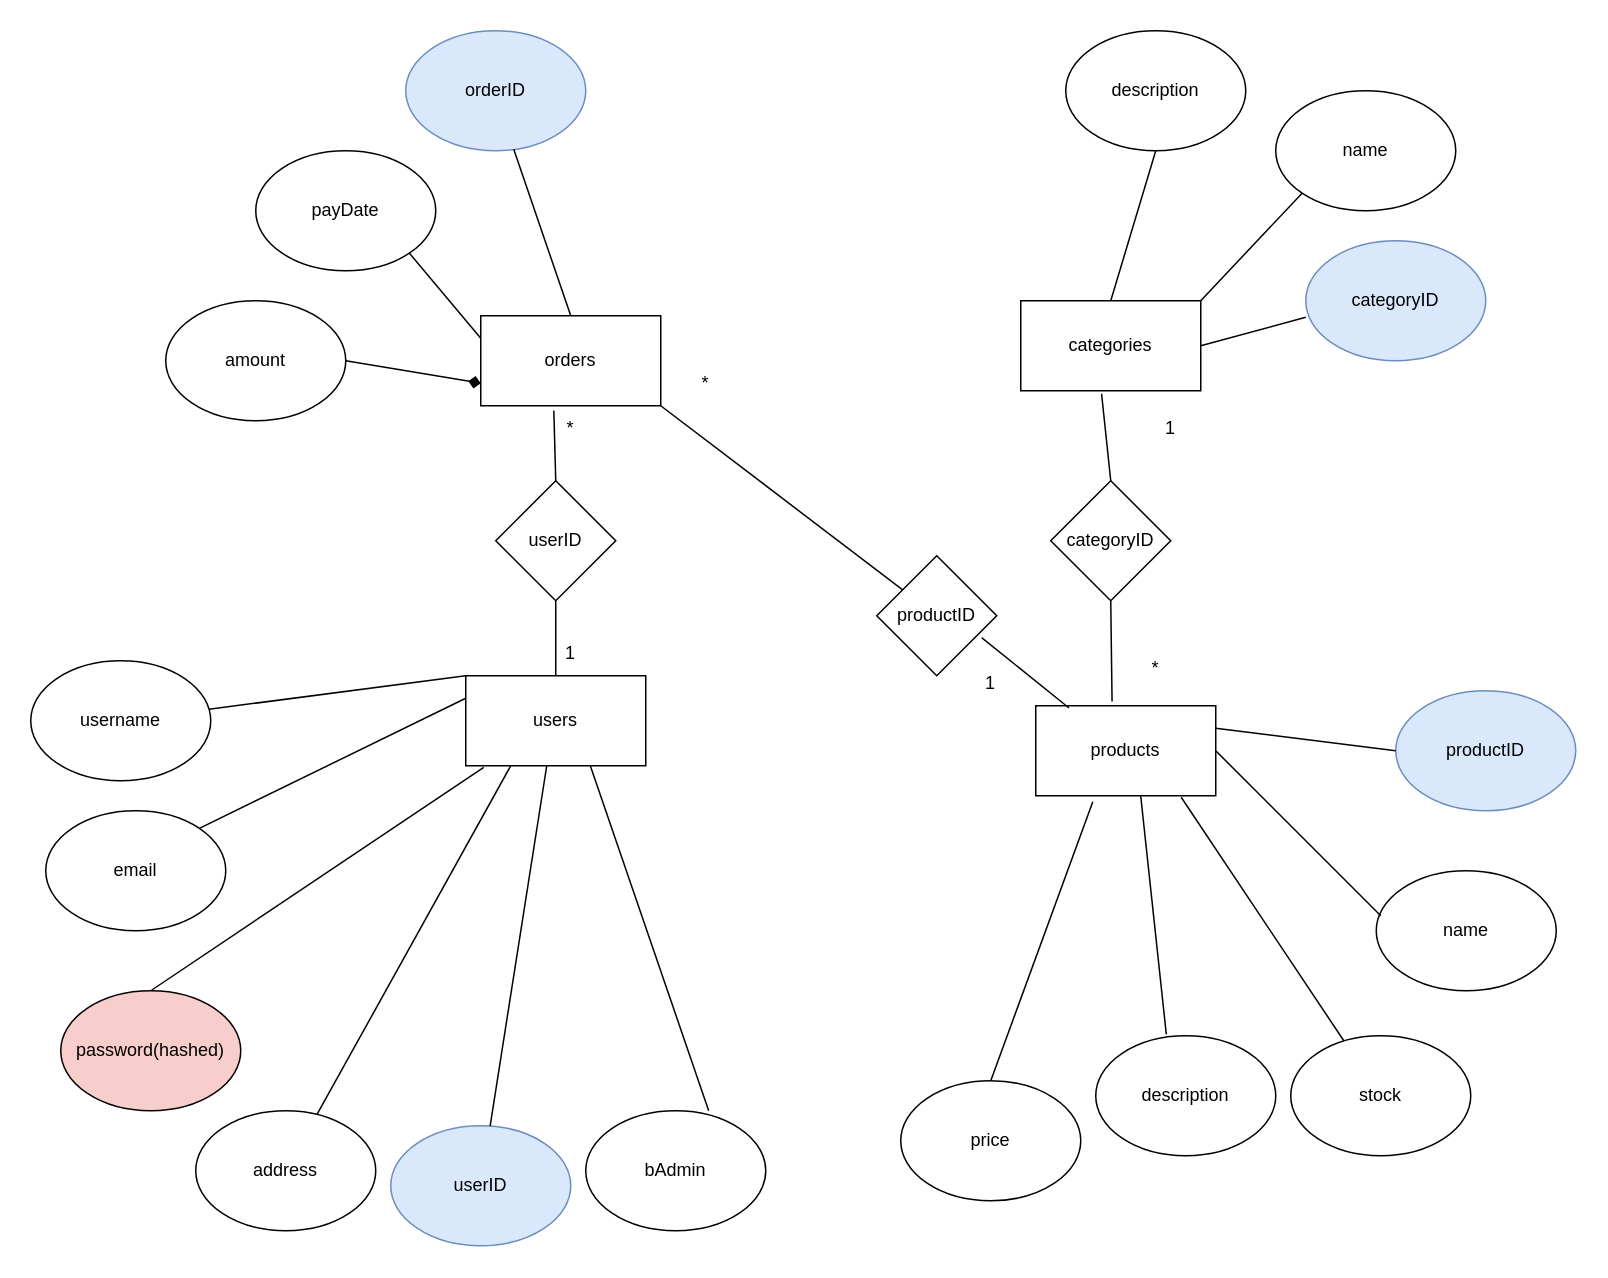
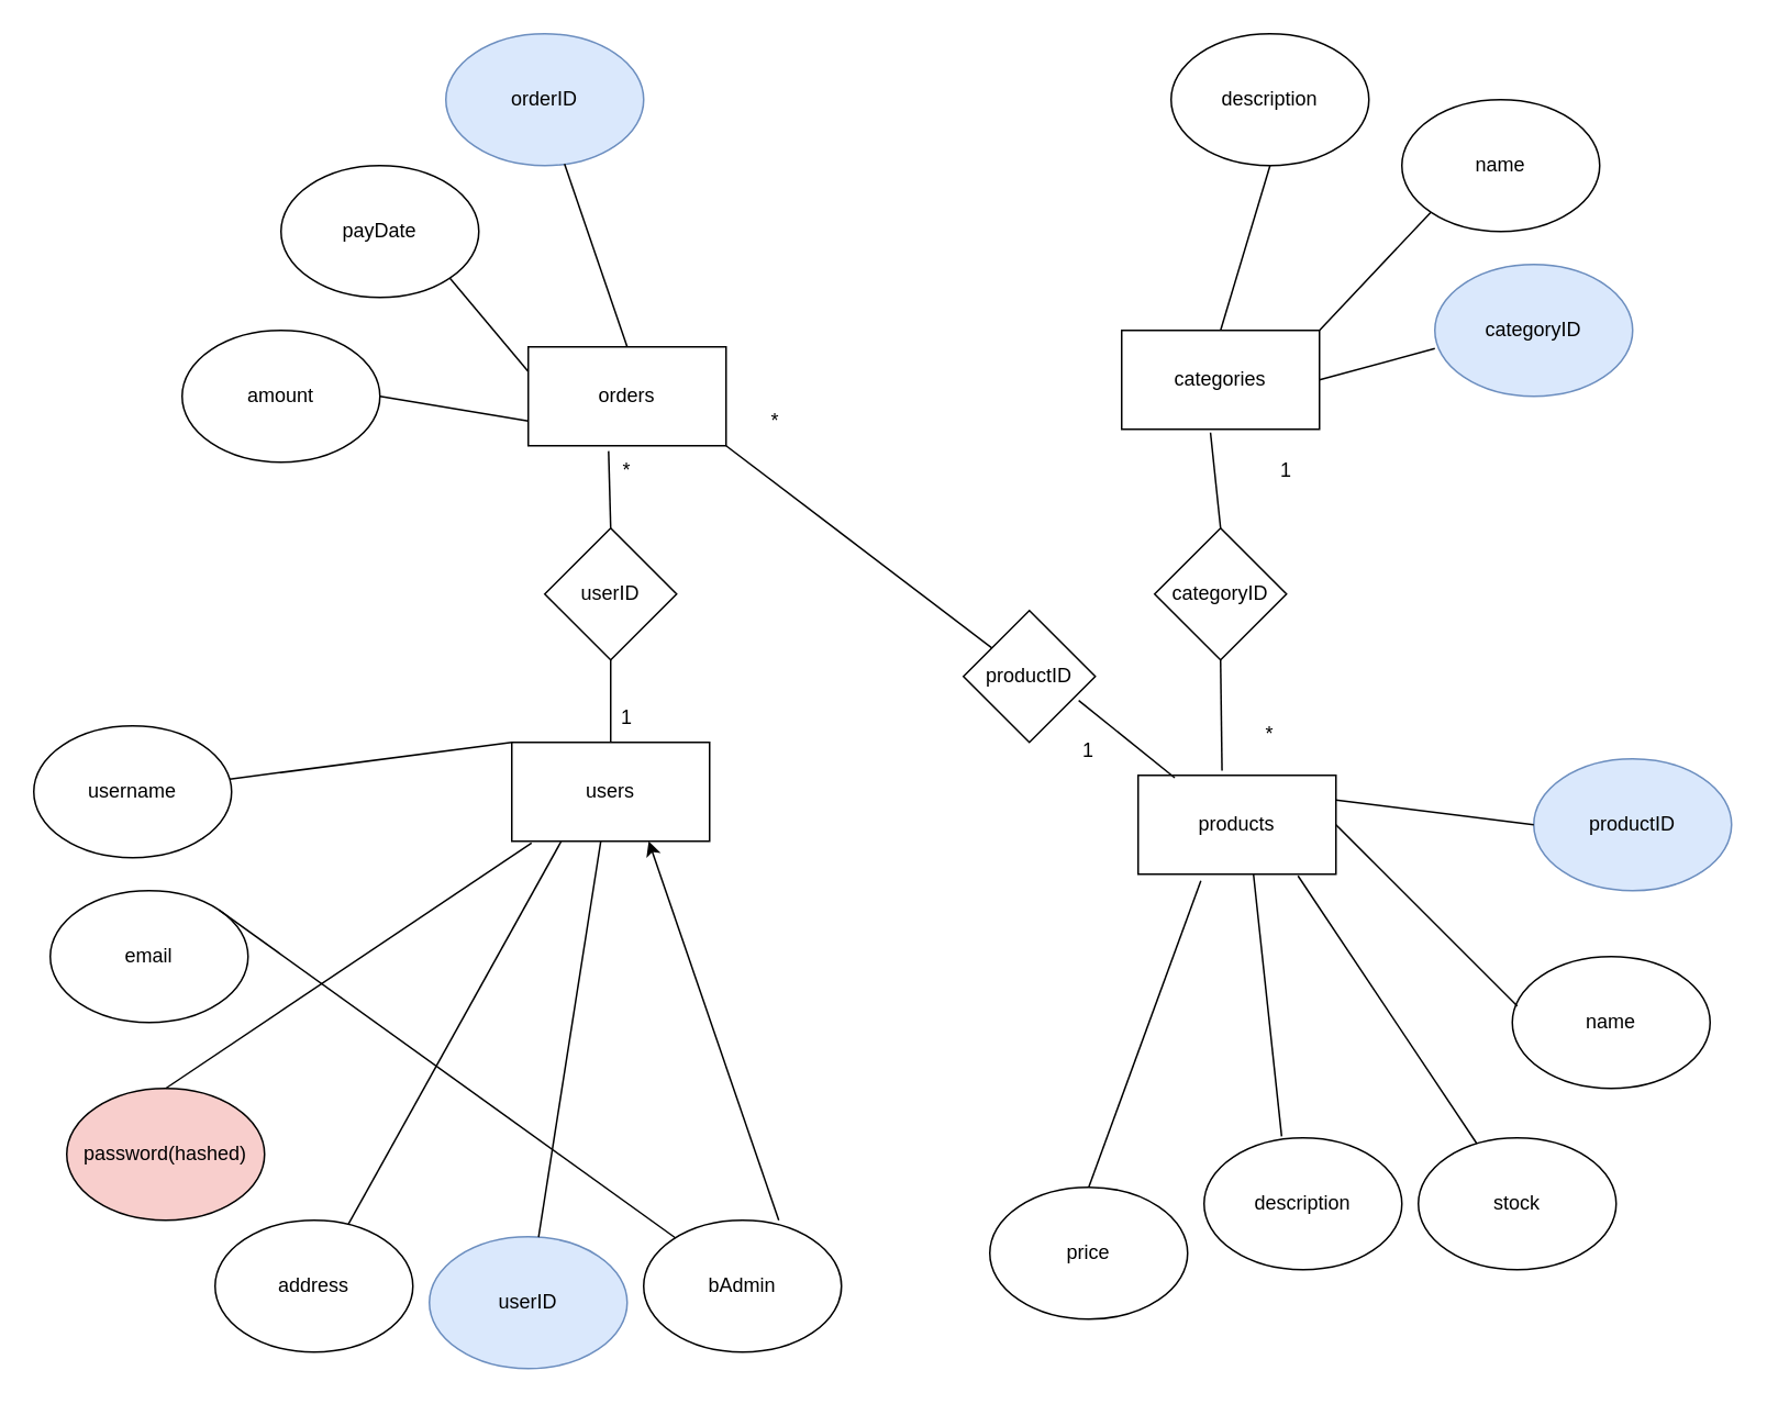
  <mxCell id="0" />
  <mxCell id="1" parent="0" />
  <mxCell id="2" value="orders" style="rounded=0;whiteSpace=wrap;html=1;" parent="1" vertex="1"><mxGeometry x="320" y="210" width="120" height="60" as="geometry" /></mxCell>
  <mxCell id="3" value="&lt;div&gt;users&lt;/div&gt;" style="rounded=0;whiteSpace=wrap;html=1;" parent="1" vertex="1"><mxGeometry x="310" y="450" width="120" height="60" as="geometry" /></mxCell>
  <mxCell id="4" value="categories" style="rounded=0;whiteSpace=wrap;html=1;" parent="1" vertex="1"><mxGeometry x="680" y="200" width="120" height="60" as="geometry" /></mxCell>
  <mxCell id="5" value="products" style="rounded=0;whiteSpace=wrap;html=1;" parent="1" vertex="1"><mxGeometry x="690" y="470" width="120" height="60" as="geometry" /></mxCell>
  <mxCell id="6" value="categoryID" style="ellipse;whiteSpace=wrap;html=1;fillColor=#dae8fc;strokeColor=#6c8ebf;" parent="1" vertex="1"><mxGeometry x="870" y="160" width="120" height="80" as="geometry" /></mxCell>
  <mxCell id="7" value="name" style="ellipse;whiteSpace=wrap;html=1;" parent="1" vertex="1"><mxGeometry x="850" y="60" width="120" height="80" as="geometry" /></mxCell>
  <mxCell id="8" value="description" style="ellipse;whiteSpace=wrap;html=1;" parent="1" vertex="1"><mxGeometry x="710" y="20" width="120" height="80" as="geometry" /></mxCell>
  <mxCell id="9" value="orderID" style="ellipse;whiteSpace=wrap;html=1;fillColor=#dae8fc;strokeColor=#6c8ebf;" parent="1" vertex="1"><mxGeometry x="270" y="20" width="120" height="80" as="geometry" /></mxCell>
  <mxCell id="10" value="payDate" style="ellipse;whiteSpace=wrap;html=1;" parent="1" vertex="1"><mxGeometry x="170" y="100" width="120" height="80" as="geometry" /></mxCell>
  <mxCell id="11" value="amount" style="ellipse;whiteSpace=wrap;html=1;" parent="1" vertex="1"><mxGeometry x="110" y="200" width="120" height="80" as="geometry" /></mxCell>
  <mxCell id="12" value="productID" style="ellipse;whiteSpace=wrap;html=1;fillColor=#dae8fc;strokeColor=#6c8ebf;" parent="1" vertex="1"><mxGeometry x="930" y="460" width="120" height="80" as="geometry" /></mxCell>
  <mxCell id="13" value="name" style="ellipse;whiteSpace=wrap;html=1;" parent="1" vertex="1"><mxGeometry x="917" y="580" width="120" height="80" as="geometry" /></mxCell>
  <mxCell id="14" value="stock" style="ellipse;whiteSpace=wrap;html=1;" parent="1" vertex="1"><mxGeometry x="860" y="690" width="120" height="80" as="geometry" /></mxCell>
  <mxCell id="15" value="description" style="ellipse;whiteSpace=wrap;html=1;" parent="1" vertex="1"><mxGeometry x="730" y="690" width="120" height="80" as="geometry" /></mxCell>
  <mxCell id="16" value="price" style="ellipse;whiteSpace=wrap;html=1;" parent="1" vertex="1"><mxGeometry x="600" y="720" width="120" height="80" as="geometry" /></mxCell>
  <mxCell id="17" value="userID" style="ellipse;whiteSpace=wrap;html=1;fillColor=#dae8fc;strokeColor=#6c8ebf;" parent="1" vertex="1"><mxGeometry x="260" y="750" width="120" height="80" as="geometry" /></mxCell>
  <mxCell id="18" value="username" style="ellipse;whiteSpace=wrap;html=1;" parent="1" vertex="1"><mxGeometry x="20" y="440" width="120" height="80" as="geometry" /></mxCell>
  <mxCell id="19" value="email" style="ellipse;whiteSpace=wrap;html=1;" parent="1" vertex="1"><mxGeometry x="30" y="540" width="120" height="80" as="geometry" /></mxCell>
  <mxCell id="20" value="password(hashed)" style="ellipse;whiteSpace=wrap;html=1;fillColor=#f8cecc;" parent="1" vertex="1"><mxGeometry x="40" y="660" width="120" height="80" as="geometry" /></mxCell>
  <mxCell id="21" value="address" style="ellipse;whiteSpace=wrap;html=1;" parent="1" vertex="1"><mxGeometry x="130" y="740" width="120" height="80" as="geometry" /></mxCell>
  <mxCell id="22" value="bAdmin" style="ellipse;whiteSpace=wrap;html=1;" parent="1" vertex="1"><mxGeometry x="390" y="740" width="120" height="80" as="geometry" /></mxCell>
- <mxCell id="23" value="" style="endArrow=diamond;html=1;rounded=0;entryX=0;entryY=0.75;entryDx=0;entryDy=0;exitX=1;exitY=0.5;exitDx=0;exitDy=0;" parent="1" source="11" target="2" edge="1"><mxGeometry width="50" height="50" relative="1" as="geometry"><mxPoint x="600" y="280" as="sourcePoint" /><mxPoint x="650" y="230" as="targetPoint" /></mxGeometry></mxCell>
+ <mxCell id="23" value="" style="endArrow=none;html=1;rounded=0;entryX=0;entryY=0.75;entryDx=0;entryDy=0;exitX=1;exitY=0.5;exitDx=0;exitDy=0;" parent="1" source="11" target="2" edge="1"><mxGeometry width="50" height="50" relative="1" as="geometry"><mxPoint x="600" y="280" as="sourcePoint" /><mxPoint x="650" y="230" as="targetPoint" /></mxGeometry></mxCell>
  <mxCell id="24" value="" style="endArrow=none;html=1;rounded=0;entryX=0;entryY=0.25;entryDx=0;entryDy=0;exitX=1;exitY=1;exitDx=0;exitDy=0;" parent="1" source="10" target="2" edge="1"><mxGeometry width="50" height="50" relative="1" as="geometry"><mxPoint x="600" y="280" as="sourcePoint" /><mxPoint x="650" y="230" as="targetPoint" /></mxGeometry></mxCell>
  <mxCell id="25" value="" style="endArrow=none;html=1;rounded=0;entryX=0.5;entryY=0;entryDx=0;entryDy=0;exitX=0.6;exitY=0.988;exitDx=0;exitDy=0;exitPerimeter=0;" parent="1" source="9" target="2" edge="1"><mxGeometry width="50" height="50" relative="1" as="geometry"><mxPoint x="360" as="sourcePoint" y="110" /><mxPoint x="650" y="230" as="targetPoint" /></mxGeometry></mxCell>
  <mxCell id="26" value="" style="endArrow=none;html=1;rounded=0;entryX=0.5;entryY=0;entryDx=0;entryDy=0;exitX=0.5;exitY=1;exitDx=0;exitDy=0;" parent="1" source="8" target="4" edge="1"><mxGeometry width="50" height="50" relative="1" as="geometry"><mxPoint x="760" y="270" as="sourcePoint" /><mxPoint x="810" y="220" as="targetPoint" /></mxGeometry></mxCell>
  <mxCell id="27" value="" style="endArrow=none;html=1;rounded=0;entryX=1;entryY=0;entryDx=0;entryDy=0;exitX=0;exitY=1;exitDx=0;exitDy=0;" parent="1" source="7" target="4" edge="1"><mxGeometry width="50" height="50" relative="1" as="geometry"><mxPoint x="760" y="270" as="sourcePoint" /><mxPoint x="810" y="220" as="targetPoint" /></mxGeometry></mxCell>
  <mxCell id="28" value="" style="endArrow=none;html=1;rounded=0;entryX=0;entryY=0.638;entryDx=0;entryDy=0;entryPerimeter=0;exitX=1;exitY=0.5;exitDx=0;exitDy=0;" parent="1" source="4" target="6" edge="1"><mxGeometry width="50" height="50" relative="1" as="geometry"><mxPoint x="760" y="270" as="sourcePoint" /><mxPoint x="810" y="220" as="targetPoint" /></mxGeometry></mxCell>
  <mxCell id="29" value="" style="endArrow=none;html=1;rounded=0;entryX=0.317;entryY=1.067;entryDx=0;entryDy=0;entryPerimeter=0;exitX=0.5;exitY=0;exitDx=0;exitDy=0;" parent="1" source="16" target="5" edge="1"><mxGeometry width="50" height="50" relative="1" as="geometry"><mxPoint x="760" y="770" as="sourcePoint" /><mxPoint x="810" y="720" as="targetPoint" /></mxGeometry></mxCell>
  <mxCell id="30" value="" style="endArrow=none;html=1;rounded=0;entryX=0.583;entryY=1;entryDx=0;entryDy=0;entryPerimeter=0;exitX=0.392;exitY=-0.012;exitDx=0;exitDy=0;exitPerimeter=0;" parent="1" source="15" target="5" edge="1"><mxGeometry width="50" height="50" relative="1" as="geometry"><mxPoint x="760" y="650" as="sourcePoint" /><mxPoint x="810" y="600" as="targetPoint" /></mxGeometry></mxCell>
  <mxCell id="31" value="" style="endArrow=none;html=1;rounded=0;entryX=0.808;entryY=1.017;entryDx=0;entryDy=0;entryPerimeter=0;" parent="1" source="14" target="5" edge="1"><mxGeometry width="50" height="50" relative="1" as="geometry"><mxPoint x="760" y="650" as="sourcePoint" /><mxPoint x="810" y="600" as="targetPoint" /></mxGeometry></mxCell>
  <mxCell id="32" value="" style="endArrow=none;html=1;rounded=0;entryX=1;entryY=0.5;entryDx=0;entryDy=0;exitX=0.025;exitY=0.375;exitDx=0;exitDy=0;exitPerimeter=0;" parent="1" source="13" target="5" edge="1"><mxGeometry width="50" height="50" relative="1" as="geometry"><mxPoint x="760" y="650" as="sourcePoint" /><mxPoint x="810" y="600" as="targetPoint" /></mxGeometry></mxCell>
  <mxCell id="33" value="" style="endArrow=none;html=1;rounded=0;entryX=1;entryY=0.25;entryDx=0;entryDy=0;exitX=0;exitY=0.5;exitDx=0;exitDy=0;" parent="1" source="12" target="5" edge="1"><mxGeometry width="50" height="50" relative="1" as="geometry"><mxPoint x="760" y="650" as="sourcePoint" /><mxPoint x="810" y="600" as="targetPoint" /></mxGeometry></mxCell>
- <mxCell id="34" value="" style="endArrow=none;html=1;rounded=0;entryX=0;entryY=0.25;entryDx=0;entryDy=0;exitX=1;exitY=0;exitDx=0;exitDy=0;" parent="1" source="19" target="3" edge="1"><mxGeometry width="50" height="50" relative="1" as="geometry"><mxPoint x="270" y="650" as="sourcePoint" /><mxPoint x="320" y="600" as="targetPoint" /></mxGeometry></mxCell>
+ <mxCell id="34" value="" style="endArrow=none;html=1;rounded=0;exitX=1;exitY=0;exitDx=0;exitDy=0;" parent="1" source="19" target="22" edge="1"><mxGeometry width="50" height="50" relative="1" as="geometry"><mxPoint x="270" y="650" as="sourcePoint" /><mxPoint x="320" y="600" as="targetPoint" /></mxGeometry></mxCell>
  <mxCell id="35" value="" style="endArrow=none;html=1;rounded=0;entryX=0;entryY=0;entryDx=0;entryDy=0;" parent="1" source="18" target="3" edge="1"><mxGeometry width="50" height="50" relative="1" as="geometry"><mxPoint x="270" y="650" as="sourcePoint" /><mxPoint x="320" y="600" as="targetPoint" /></mxGeometry></mxCell>
  <mxCell id="36" value="" style="endArrow=none;html=1;rounded=0;entryX=0.1;entryY=1.017;entryDx=0;entryDy=0;entryPerimeter=0;exitX=0.5;exitY=0;exitDx=0;exitDy=0;" parent="1" source="20" target="3" edge="1"><mxGeometry width="50" height="50" relative="1" as="geometry"><mxPoint x="270" y="650" as="sourcePoint" /><mxPoint x="320" y="600" as="targetPoint" /></mxGeometry></mxCell>
  <mxCell id="37" value="" style="endArrow=none;html=1;rounded=0;entryX=0.25;entryY=1;entryDx=0;entryDy=0;" parent="1" source="21" target="3" edge="1"><mxGeometry width="50" height="50" relative="1" as="geometry"><mxPoint x="270" y="650" as="sourcePoint" /><mxPoint x="320" y="600" as="targetPoint" /></mxGeometry></mxCell>
  <mxCell id="38" value="" style="endArrow=none;html=1;rounded=0;entryX=0.45;entryY=1;entryDx=0;entryDy=0;entryPerimeter=0;" parent="1" source="17" target="3" edge="1"><mxGeometry width="50" height="50" relative="1" as="geometry"><mxPoint x="270" y="650" as="sourcePoint" /><mxPoint x="320" y="600" as="targetPoint" /></mxGeometry></mxCell>
- <mxCell id="39" value="" style="endArrow=none;html=1;rounded=0;entryX=0.692;entryY=1;entryDx=0;entryDy=0;entryPerimeter=0;exitX=0.683;exitY=0;exitDx=0;exitDy=0;exitPerimeter=0;" parent="1" source="22" target="3" edge="1"><mxGeometry width="50" height="50" relative="1" as="geometry"><mxPoint x="270" y="650" as="sourcePoint" /><mxPoint x="320" y="600" as="targetPoint" /></mxGeometry></mxCell>
+ <mxCell id="39" value="" style="endArrow=classic;html=1;rounded=0;entryX=0.692;entryY=1;entryDx=0;entryDy=0;entryPerimeter=0;exitX=0.683;exitY=0;exitDx=0;exitDy=0;exitPerimeter=0;" parent="1" source="22" target="3" edge="1"><mxGeometry width="50" height="50" relative="1" as="geometry"><mxPoint x="270" y="650" as="sourcePoint" /><mxPoint x="320" y="600" as="targetPoint" /></mxGeometry></mxCell>
  <mxCell id="40" value="userID" style="rhombus;whiteSpace=wrap;html=1;" parent="1" vertex="1"><mxGeometry x="330" y="320" width="80" height="80" as="geometry" /></mxCell>
  <mxCell id="41" value="" style="endArrow=none;html=1;rounded=0;exitX=0.5;exitY=0;exitDx=0;exitDy=0;entryX=0.5;entryY=1;entryDx=0;entryDy=0;" parent="1" source="3" target="40" edge="1"><mxGeometry width="50" height="50" relative="1" as="geometry"><mxPoint x="590" y="350" as="sourcePoint" /><mxPoint x="640" y="300" as="targetPoint" /></mxGeometry></mxCell>
  <mxCell id="42" value="" style="endArrow=none;html=1;rounded=0;entryX=0.406;entryY=1.054;entryDx=0;entryDy=0;entryPerimeter=0;exitX=0.5;exitY=0;exitDx=0;exitDy=0;" parent="1" source="40" target="2" edge="1"><mxGeometry width="50" height="50" relative="1" as="geometry"><mxPoint x="590" y="350" as="sourcePoint" /><mxPoint x="640" y="300" as="targetPoint" /></mxGeometry></mxCell>
  <mxCell id="43" value="categoryID" style="rhombus;whiteSpace=wrap;html=1;" parent="1" vertex="1"><mxGeometry x="700" y="320" width="80" height="80" as="geometry" /></mxCell>
  <mxCell id="44" value="" style="endArrow=none;html=1;rounded=0;entryX=0.449;entryY=1.033;entryDx=0;entryDy=0;entryPerimeter=0;exitX=0.5;exitY=0;exitDx=0;exitDy=0;" parent="1" source="43" target="4" edge="1"><mxGeometry width="50" height="50" relative="1" as="geometry"><mxPoint x="590" y="350" as="sourcePoint" /><mxPoint x="640" y="300" as="targetPoint" /></mxGeometry></mxCell>
  <mxCell id="45" value="" style="endArrow=none;html=1;rounded=0;entryX=0.5;entryY=1;entryDx=0;entryDy=0;exitX=0.424;exitY=-0.047;exitDx=0;exitDy=0;exitPerimeter=0;" parent="1" source="5" target="43" edge="1"><mxGeometry width="50" height="50" relative="1" as="geometry"><mxPoint x="750" y="460" as="sourcePoint" /><mxPoint x="640" y="300" as="targetPoint" /></mxGeometry></mxCell>
  <mxCell id="46" value="productID" style="rhombus;whiteSpace=wrap;html=1;" parent="1" vertex="1"><mxGeometry x="584" y="370" width="80" height="80" as="geometry" /></mxCell>
  <mxCell id="47" value="" style="endArrow=none;html=1;rounded=0;entryX=1;entryY=1;entryDx=0;entryDy=0;" parent="1" source="46" target="2" edge="1"><mxGeometry width="50" height="50" relative="1" as="geometry"><mxPoint x="590" y="440" as="sourcePoint" /><mxPoint x="640" y="390" as="targetPoint" /></mxGeometry></mxCell>
  <mxCell id="48" value="" style="endArrow=none;html=1;rounded=0;entryX=0.874;entryY=0.682;entryDx=0;entryDy=0;entryPerimeter=0;exitX=0.185;exitY=0.025;exitDx=0;exitDy=0;exitPerimeter=0;" parent="1" source="5" target="46" edge="1"><mxGeometry width="50" height="50" relative="1" as="geometry"><mxPoint x="590" y="440" as="sourcePoint" /><mxPoint x="640" y="390" as="targetPoint" /></mxGeometry></mxCell>
  <mxCell id="49" value="1" style="text;html=1;strokeColor=none;fillColor=none;align=center;verticalAlign=middle;whiteSpace=wrap;rounded=0;" parent="1" vertex="1"><mxGeometry x="350" y="420" width="60" height="30" as="geometry" /></mxCell>
  <mxCell id="50" value="*" style="text;html=1;strokeColor=none;fillColor=none;align=center;verticalAlign=middle;whiteSpace=wrap;rounded=0;" parent="1" vertex="1"><mxGeometry x="350" y="270" width="60" height="30" as="geometry" /></mxCell>
  <mxCell id="51" value="*" style="text;html=1;strokeColor=none;fillColor=none;align=center;verticalAlign=middle;whiteSpace=wrap;rounded=0;" parent="1" vertex="1"><mxGeometry x="440" y="240" width="60" height="30" as="geometry" /></mxCell>
  <mxCell id="52" value="1" style="text;html=1;strokeColor=none;fillColor=none;align=center;verticalAlign=middle;whiteSpace=wrap;rounded=0;" parent="1" vertex="1"><mxGeometry x="630" y="440" width="60" height="30" as="geometry" /></mxCell>
  <mxCell id="53" value="1" style="text;html=1;strokeColor=none;fillColor=none;align=center;verticalAlign=middle;whiteSpace=wrap;rounded=0;" parent="1" vertex="1"><mxGeometry x="750" y="270" width="60" height="30" as="geometry" /></mxCell>
  <mxCell id="54" value="*" style="text;html=1;strokeColor=none;fillColor=none;align=center;verticalAlign=middle;whiteSpace=wrap;rounded=0;" parent="1" vertex="1"><mxGeometry x="740" y="430" width="60" height="30" as="geometry" /></mxCell>
